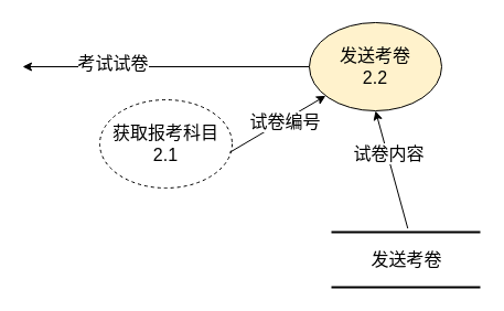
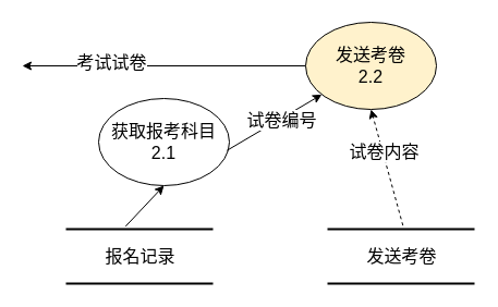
  <mxCell id="0" />
  <mxCell id="1" parent="0" />
+ <mxCell id="2" value="&lt;font style=&quot;font-size: 16px;&quot;&gt;报名记录&lt;/font&gt;" style="html=1;rounded=0;shadow=0;comic=0;labelBackgroundColor=none;strokeWidth=2;fontFamily=Verdana;fontSize=12;align=center;shape=mxgraph.ios7ui.horLines;" vertex="1" parent="1"><mxGeometry x="60" y="210" width="135" height="50" as="geometry" /></mxCell>
  <mxCell id="3" value="" style="endArrow=classic;html=1;rounded=0;exitX=0;exitY=0.5;exitDx=0;exitDy=0;" edge="1" parent="1" source="7"><mxGeometry width="50" height="50" relative="1" as="geometry"><mxPoint x="-100" y="90" as="sourcePoint" /><mxPoint x="20" y="60" as="targetPoint" /></mxGeometry></mxCell>
  <mxCell id="4" value="&lt;span style=&quot;font-size: 16px;&quot;&gt;考试试卷&lt;br&gt;&lt;/span&gt;" style="edgeLabel;html=1;align=center;verticalAlign=middle;resizable=0;points=[];" vertex="1" connectable="0" parent="3"><mxGeometry x="0.248" y="-2" relative="1" as="geometry"><mxPoint x="-17" y="-2" as="offset" /></mxGeometry></mxCell>
- <mxCell id="5" value="获取报考科目&lt;br style=&quot;font-size: 16px;&quot;&gt;2.1" style="ellipse;whiteSpace=wrap;html=1;fontSize=16;dashed=1;" vertex="1" parent="1"><mxGeometry x="90" y="90" width="120" height="80" as="geometry" /></mxCell>
+ <mxCell id="5" value="获取报考科目&lt;br style=&quot;font-size: 16px;&quot;&gt;2.1" style="ellipse;whiteSpace=wrap;html=1;fontSize=16;" vertex="1" parent="1"><mxGeometry x="90" y="90" width="120" height="80" as="geometry" /></mxCell>
  <mxCell id="6" value="&lt;font style=&quot;font-size: 16px;&quot;&gt;发送考卷&lt;/font&gt;" style="html=1;rounded=0;shadow=0;comic=0;labelBackgroundColor=none;strokeWidth=2;fontFamily=Verdana;fontSize=12;align=center;shape=mxgraph.ios7ui.horLines;" vertex="1" parent="1"><mxGeometry x="300" y="210" width="135" height="50" as="geometry" /></mxCell>
  <mxCell id="7" value="发送考卷&lt;br style=&quot;font-size: 16px;&quot;&gt;2.2" style="ellipse;whiteSpace=wrap;html=1;fontSize=16;fillColor=#fff2cc;" vertex="1" parent="1"><mxGeometry x="280" y="20" width="120" height="80" as="geometry" /></mxCell>
+ <mxCell id="8" value="" style="endArrow=classic;html=1;rounded=0;exitX=0.406;exitY=-0.052;exitDx=0;exitDy=0;exitPerimeter=0;entryX=0.5;entryY=1;entryDx=0;entryDy=0;" edge="1" parent="1" source="2" target="5"><mxGeometry width="50" height="50" relative="1" as="geometry"><mxPoint x="180" y="210" as="sourcePoint" /><mxPoint x="230" y="160" as="targetPoint" /></mxGeometry></mxCell>
  <mxCell id="9" value="" style="endArrow=classic;html=1;rounded=0;exitX=0.98;exitY=0.598;exitDx=0;exitDy=0;exitPerimeter=0;" edge="1" parent="1" source="5" target="7"><mxGeometry width="50" height="50" relative="1" as="geometry"><mxPoint x="260" y="180" as="sourcePoint" /><mxPoint x="310" y="130" as="targetPoint" /></mxGeometry></mxCell>
  <mxCell id="10" value="试卷编号" style="edgeLabel;html=1;align=center;verticalAlign=middle;resizable=0;points=[];fontSize=16;" vertex="1" connectable="0" parent="9"><mxGeometry x="0.132" y="-1" relative="1" as="geometry"><mxPoint as="offset" /></mxGeometry></mxCell>
- <mxCell id="11" value="" style="endArrow=classic;html=1;rounded=0;exitX=0.513;exitY=-0.068;exitDx=0;exitDy=0;exitPerimeter=0;entryX=0.5;entryY=1;entryDx=0;entryDy=0;" edge="1" parent="1" source="6" target="7"><mxGeometry width="50" height="50" relative="1" as="geometry"><mxPoint x="460" y="160" as="sourcePoint" /><mxPoint x="510" y="110" as="targetPoint" /></mxGeometry></mxCell>
+ <mxCell id="11" value="" style="endArrow=classic;html=1;rounded=0;exitX=0.513;exitY=-0.068;exitDx=0;exitDy=0;exitPerimeter=0;entryX=0.5;entryY=1;entryDx=0;entryDy=0;dashed=1;" edge="1" parent="1" source="6" target="7"><mxGeometry width="50" height="50" relative="1" as="geometry"><mxPoint x="460" y="160" as="sourcePoint" /><mxPoint x="510" y="110" as="targetPoint" /></mxGeometry></mxCell>
  <mxCell id="12" value="&lt;font style=&quot;font-size: 16px;&quot;&gt;试卷内容&lt;/font&gt;" style="edgeLabel;html=1;align=center;verticalAlign=middle;resizable=0;points=[];" vertex="1" connectable="0" parent="11"><mxGeometry x="0.275" y="-1" relative="1" as="geometry"><mxPoint as="offset" /></mxGeometry></mxCell>
